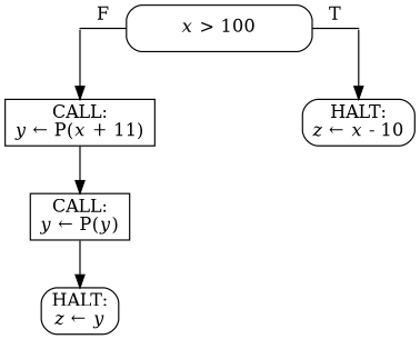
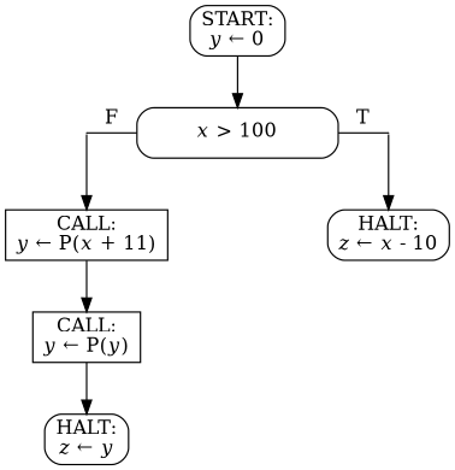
  digraph {
    node [shape=rectangle]
    edge [weight=8]
    n1 [label=<<i>x</i> &gt; 100> style=rounded width=2]
    p4 [shape=point width=0]
    p3 [shape=point width=0]
    n4 [label=<CALL:<br/><i>y</i> &larr; P(<i>x</i> + 11)>]
    n5 [label=<HALT:<br/><i>z</i> &larr; <i>x</i> - 10> style=rounded]
+   n6 [label=<START:<br/><i>y</i> &larr; 0> style=rounded]
    n7 [label=<CALL:<br/><i>y</i> &larr; P(<i>y</i>)>]
    n8 [label=<HALT:<br/><i>z</i> &larr; <i>y</i>> style=rounded]
    subgraph sub_1 {
      rank=same
      n1
      p4
      p3
    }
    subgraph sub_2 {
      rank=same
      n4
      n5
    }
    n1 -> p4 [arrowhead=none label=T weight=""]
    p4 -> n5
    p3 -> n1 [arrowhead=none label=F weight=""]
    p3 -> n4
    n4 -> n7
+   n6 -> n1
    n7 -> n8
  }
